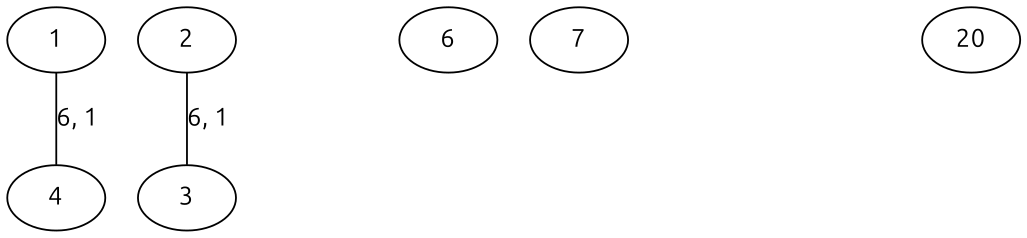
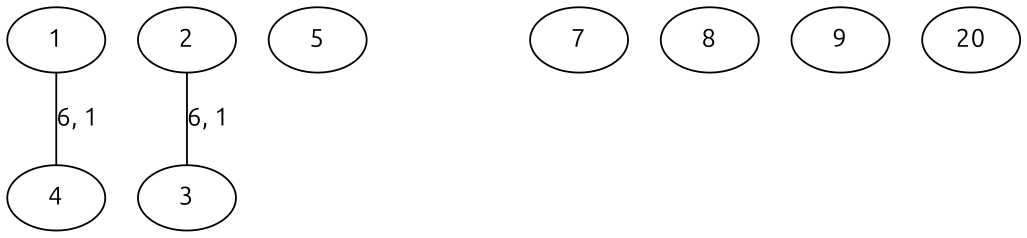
  graph {
    fontname=Ubuntu
    node [fontname=Ubuntu]
    edge [fontname=Ubuntu]
    n1 [label=1]
    n2 [label=4]
    n3 [label=2]
    n4 [label=3]
-   n6 [label=6]
+   n5 [label=5]
    n7 [label=7]
+   n8 [label=8]
+   n9 [label=9]
    n10 [label=20]
    n1 -- n2 [label="6, 1"]
    n3 -- n4 [label="6, 1"]
  }
